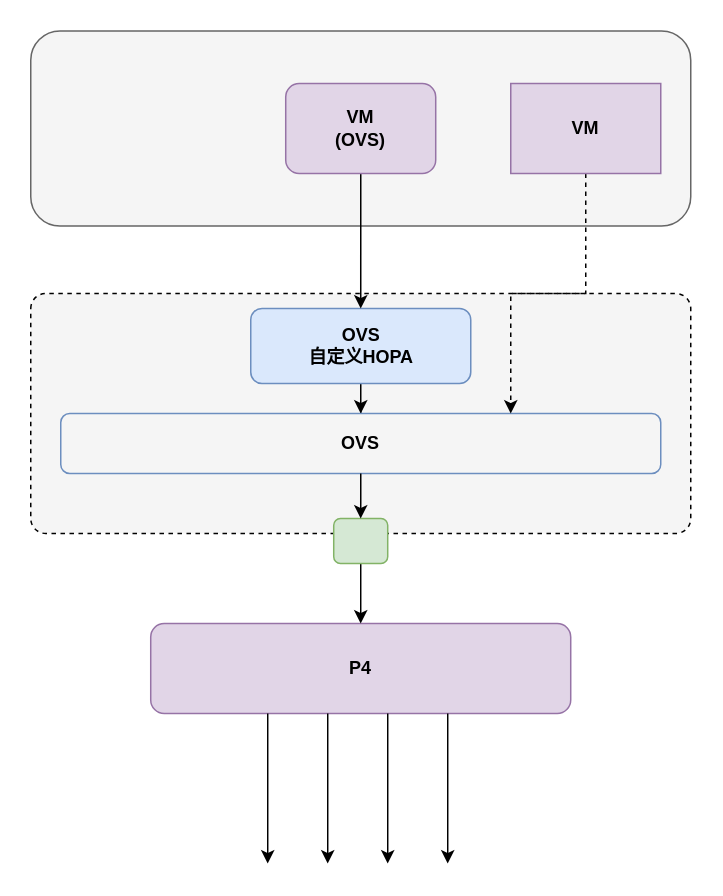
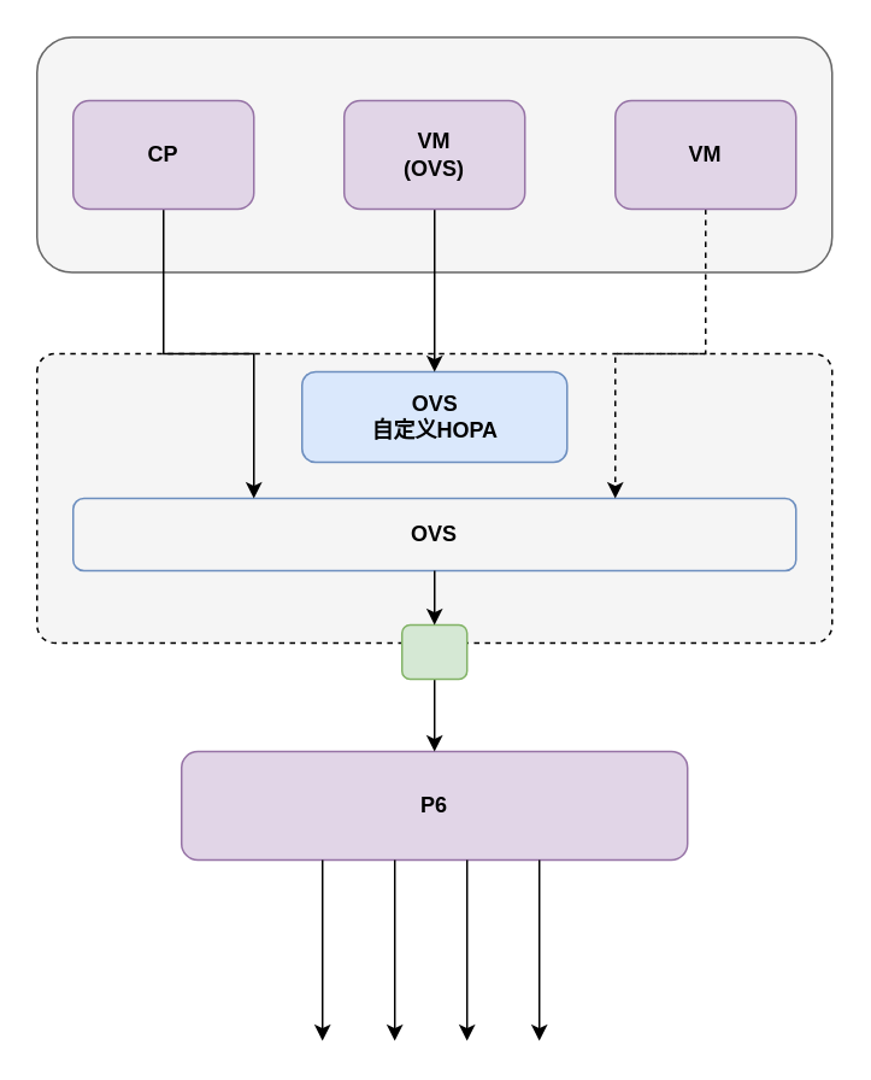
  <mxCell id="0" />
  <mxCell id="1" parent="0" />
  <mxCell id="2" value="" style="rounded=1;whiteSpace=wrap;html=1;fillColor=#f5f5f5;strokeColor=#666666;fontColor=#333333;" parent="1" vertex="1"><mxGeometry x="20" y="20" width="440" height="130" as="geometry" /></mxCell>
  <mxCell id="3" value="" style="points=[[0.25,0,0],[0.5,0,0],[0.75,0,0],[1,0.25,0],[1,0.5,0],[1,0.75,0],[0.75,1,0],[0.5,1,0],[0.25,1,0],[0,0.75,0],[0,0.5,0],[0,0.25,0]];shape=mxgraph.bpmn.task;whiteSpace=wrap;rectStyle=rounded;size=10;html=1;container=1;expand=0;collapsible=0;taskMarker=abstract;fillColor=#f5f5f5;fontColor=#333333;strokeColor=default;labelPosition=left;verticalLabelPosition=top;align=right;verticalAlign=bottom;dashed=1;fontSize=12;fontStyle=1" parent="1" vertex="1"><mxGeometry x="20" y="195" width="440" height="160" as="geometry" /></mxCell>
- <mxCell id="4" style="edgeStyle=orthogonalEdgeStyle;rounded=0;orthogonalLoop=1;jettySize=auto;html=1;exitX=0.5;exitY=1;exitDx=0;exitDy=0;" edge="1" parent="3" source="5" target="6"><mxGeometry relative="1" as="geometry" /></mxCell>
  <mxCell id="5" value="OVS&lt;br&gt;自定义HOPA" style="rounded=1;whiteSpace=wrap;html=1;fillColor=#dae8fc;strokeColor=#6c8ebf;fontSize=12;fontStyle=1" parent="3" vertex="1"><mxGeometry x="146.67" y="10" width="146.67" height="50" as="geometry" /></mxCell>
  <mxCell id="6" value="OVS" style="rounded=1;whiteSpace=wrap;html=1;fillColor=#f5f5f5;strokeColor=#6c8ebf;fontSize=12;fontStyle=1;" vertex="1" parent="3"><mxGeometry x="20" y="80" width="400" height="40" as="geometry" /></mxCell>
- <mxCell id="7" value="P4" style="rounded=1;whiteSpace=wrap;html=1;fillColor=#e1d5e7;strokeColor=#9673a6;fontSize=12;fontStyle=1" parent="1" vertex="1"><mxGeometry x="99.98" y="415" width="280" height="60" as="geometry" /></mxCell>
+ <mxCell id="7" value="P6" style="rounded=1;whiteSpace=wrap;html=1;fillColor=#e1d5e7;strokeColor=#9673a6;fontSize=12;fontStyle=1" parent="1" vertex="1"><mxGeometry x="99.98" y="415" width="280" height="60" as="geometry" /></mxCell>
  <mxCell id="8" style="edgeStyle=orthogonalEdgeStyle;rounded=0;orthogonalLoop=1;jettySize=auto;html=1;exitX=0.5;exitY=1;exitDx=0;exitDy=0;entryX=0.5;entryY=0;entryDx=0;entryDy=0;" edge="1" parent="1" source="9" target="5"><mxGeometry relative="1" as="geometry" /></mxCell>
  <mxCell id="9" value="VM&lt;br&gt;(OVS)" style="rounded=1;whiteSpace=wrap;html=1;fillColor=#e1d5e7;strokeColor=#9673a6;fontSize=12;fontStyle=1" parent="1" vertex="1"><mxGeometry x="189.98" y="55" width="100" height="60" as="geometry" /></mxCell>
  <mxCell id="10" style="edgeStyle=orthogonalEdgeStyle;rounded=0;orthogonalLoop=1;jettySize=auto;html=1;exitX=0.5;exitY=1;exitDx=0;exitDy=0;entryX=0.75;entryY=0;entryDx=0;entryDy=0;dashed=1;" edge="1" parent="1" source="11" target="6"><mxGeometry relative="1" as="geometry" /></mxCell>
- <mxCell id="11" value="VM" style="whiteSpace=wrap;html=1;fillColor=#e1d5e7;strokeColor=#9673a6;fontSize=12;fontStyle=1;rounded=0;" parent="1" vertex="1"><mxGeometry x="340" y="55" width="100" height="60" as="geometry" /></mxCell>
+ <mxCell id="11" value="VM" style="rounded=1;whiteSpace=wrap;html=1;fillColor=#e1d5e7;strokeColor=#9673a6;fontSize=12;fontStyle=1" parent="1" vertex="1"><mxGeometry x="340" y="55" width="100" height="60" as="geometry" /></mxCell>
  <mxCell id="12" value="" style="endArrow=classic;html=1;rounded=0;" parent="1" edge="1"><mxGeometry width="50" height="50" relative="1" as="geometry"><mxPoint x="177.98" y="475" as="sourcePoint" /><mxPoint x="177.98" y="575" as="targetPoint" /></mxGeometry></mxCell>
  <mxCell id="13" value="" style="endArrow=classic;html=1;rounded=0;" parent="1" edge="1"><mxGeometry width="50" height="50" relative="1" as="geometry"><mxPoint x="217.98" y="475" as="sourcePoint" /><mxPoint x="217.98" y="575" as="targetPoint" /></mxGeometry></mxCell>
  <mxCell id="14" value="" style="endArrow=classic;html=1;rounded=0;" parent="1" edge="1"><mxGeometry width="50" height="50" relative="1" as="geometry"><mxPoint x="257.98" y="475" as="sourcePoint" /><mxPoint x="257.98" y="575" as="targetPoint" /></mxGeometry></mxCell>
  <mxCell id="15" value="" style="endArrow=classic;html=1;rounded=0;" parent="1" edge="1"><mxGeometry width="50" height="50" relative="1" as="geometry"><mxPoint x="297.98" y="475" as="sourcePoint" /><mxPoint x="297.98" y="575" as="targetPoint" /></mxGeometry></mxCell>
  <mxCell id="16" style="edgeStyle=orthogonalEdgeStyle;rounded=0;orthogonalLoop=1;jettySize=auto;html=1;exitX=0.5;exitY=1;exitDx=0;exitDy=0;entryX=0.5;entryY=0;entryDx=0;entryDy=0;" parent="1" source="17" target="7" edge="1"><mxGeometry relative="1" as="geometry" /></mxCell>
  <mxCell id="17" value="" style="rounded=1;whiteSpace=wrap;html=1;fillColor=#d5e8d4;strokeColor=#82b366;" parent="1" vertex="1"><mxGeometry x="221.98" y="345" width="36" height="30" as="geometry" /></mxCell>
+ <mxCell id="18" style="edgeStyle=orthogonalEdgeStyle;rounded=0;orthogonalLoop=1;jettySize=auto;html=1;exitX=0.5;exitY=1;exitDx=0;exitDy=0;entryX=0.25;entryY=0;entryDx=0;entryDy=0;" edge="1" parent="1" source="19" target="6"><mxGeometry relative="1" as="geometry" /></mxCell>
+ <mxCell id="19" value="CP" style="rounded=1;whiteSpace=wrap;html=1;fillColor=#e1d5e7;strokeColor=#9673a6;fontSize=12;fontStyle=1" parent="1" vertex="1"><mxGeometry x="40" y="55" width="100" height="60" as="geometry" /></mxCell>
  <mxCell id="20" style="edgeStyle=orthogonalEdgeStyle;rounded=0;orthogonalLoop=1;jettySize=auto;html=1;entryX=0.5;entryY=0;entryDx=0;entryDy=0;" edge="1" parent="1" source="6" target="17"><mxGeometry relative="1" as="geometry" /></mxCell>
